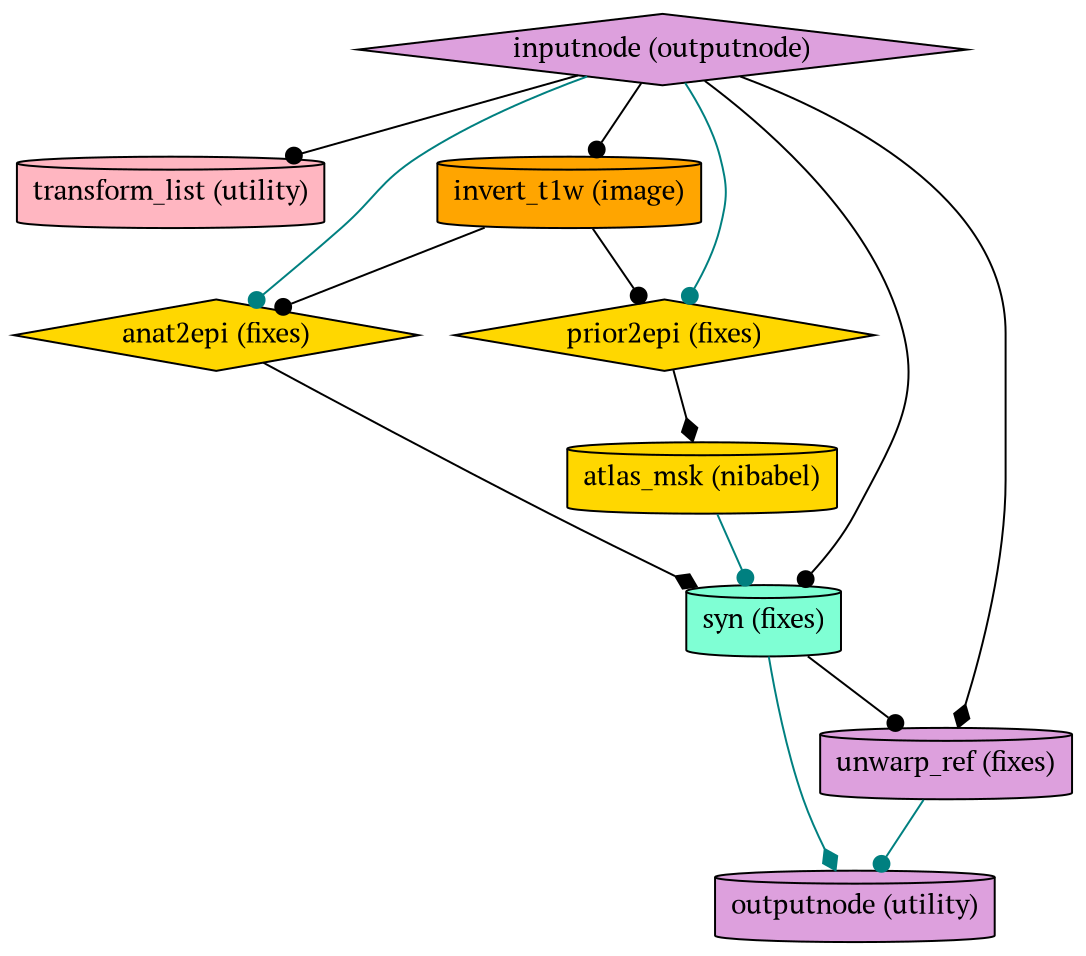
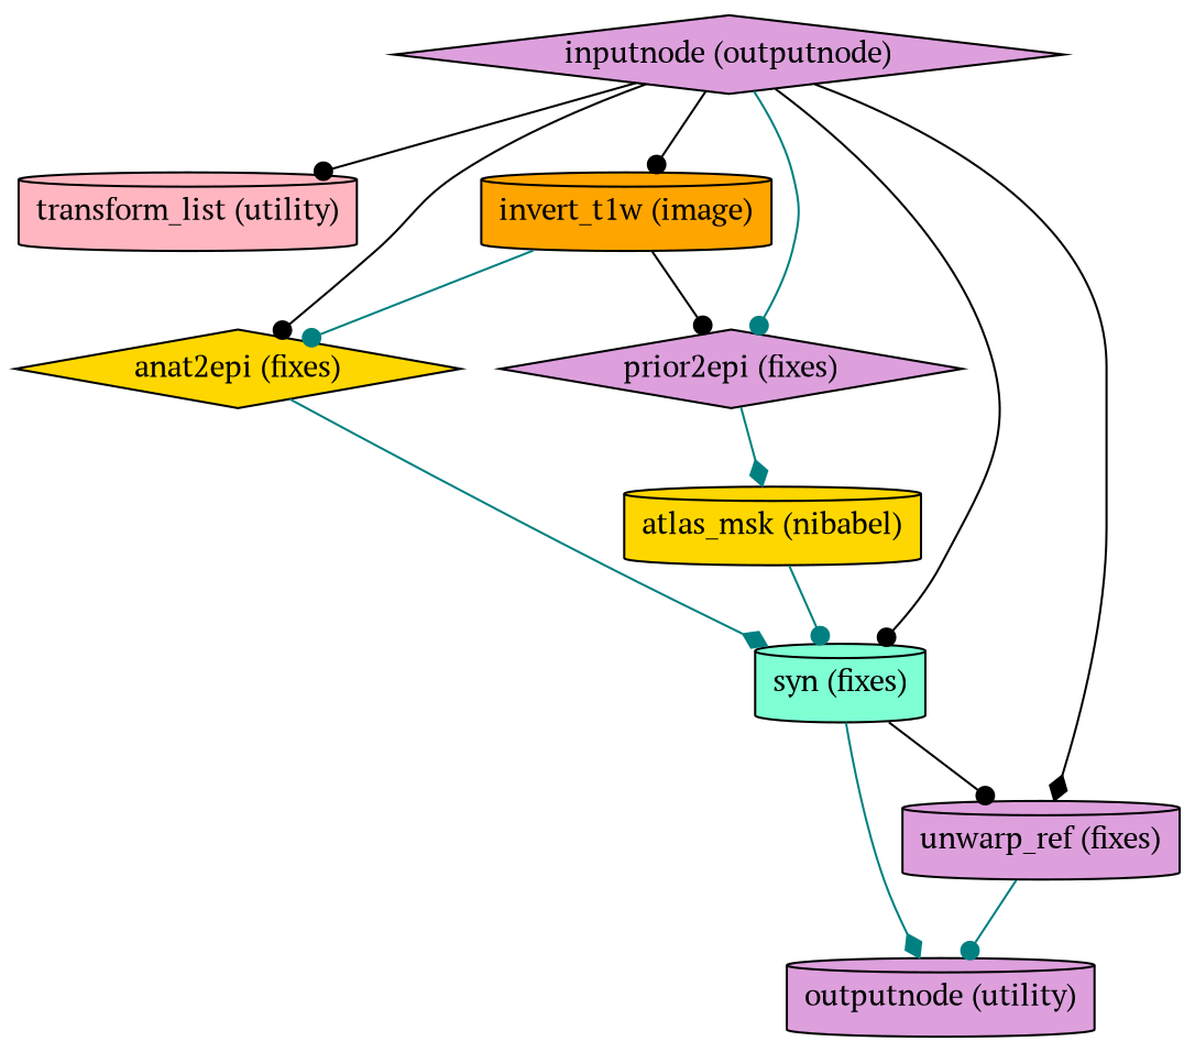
  strict digraph {
    fontname="PT Serif"
    node [fillcolor=plum fontname="PT Serif" shape=cylinder style=filled]
    edge [arrowhead=dot color=black fontname="PT Serif"]
    n1 [label="inputnode (outputnode)" shape=diamond]
    "transform_list (utility)" [fillcolor=lightpink]
    "invert_t1w (image)" [fillcolor=orange]
    "anat2epi (fixes)" [fillcolor=gold shape=diamond]
    "syn (fixes)" [fillcolor=aquamarine]
-   "prior2epi (fixes)" [fillcolor=gold shape=diamond]
+   "prior2epi (fixes)" [shape=diamond]
    "unwarp_ref (fixes)"
    "outputnode (utility)"
    "atlas_msk (nibabel)" [fillcolor=gold]
    n1 -> "transform_list (utility)"
    n1 -> "invert_t1w (image)"
-   n1 -> "anat2epi (fixes)" [color=teal]
+   n1 -> "anat2epi (fixes)"
    n1 -> "syn (fixes)"
    n1 -> "prior2epi (fixes)" [color=teal]
    n1 -> "unwarp_ref (fixes)" [arrowhead=diamond]
-   "invert_t1w (image)" -> "anat2epi (fixes)"
+   "invert_t1w (image)" -> "anat2epi (fixes)" [color=teal]
    "invert_t1w (image)" -> "prior2epi (fixes)"
-   "anat2epi (fixes)" -> "syn (fixes)" [arrowhead=diamond]
+   "anat2epi (fixes)" -> "syn (fixes)" [arrowhead=diamond color=teal]
    "syn (fixes)" -> "unwarp_ref (fixes)"
    "syn (fixes)" -> "outputnode (utility)" [arrowhead=diamond color=teal]
-   "prior2epi (fixes)" -> "atlas_msk (nibabel)" [arrowhead=diamond]
+   "prior2epi (fixes)" -> "atlas_msk (nibabel)" [arrowhead=diamond color=teal]
    "unwarp_ref (fixes)" -> "outputnode (utility)" [color=teal]
    "atlas_msk (nibabel)" -> "syn (fixes)" [color=teal]
  }
